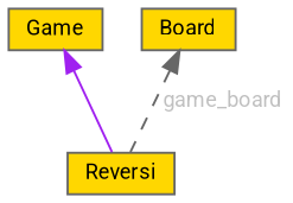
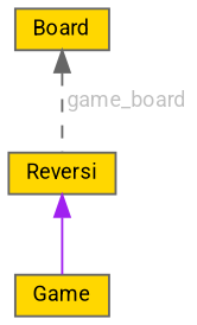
  digraph {
    fontname=Roboto
    node [color=gray40 fillcolor=gold fontname=Roboto fontsize=10 shape=box style=filled]
    edge [dir=back fontname=Roboto fontsize=10 labelfontname=Helvetica labelfontsize=10]
    n1 [fontcolor=black height=0.2 label=Reversi width=0.4]
    n2 [height=0.2 label=Game width=0.4]
    n3 [height=0.2 label=Board width=0.4]
-   n2 -> n1 [color=purple style=solid]
+   n1 -> n2 [color=purple style=solid]
    n3 -> n1 [color=gray40 fontcolor=grey label=" game_board" style=dashed]
  }
